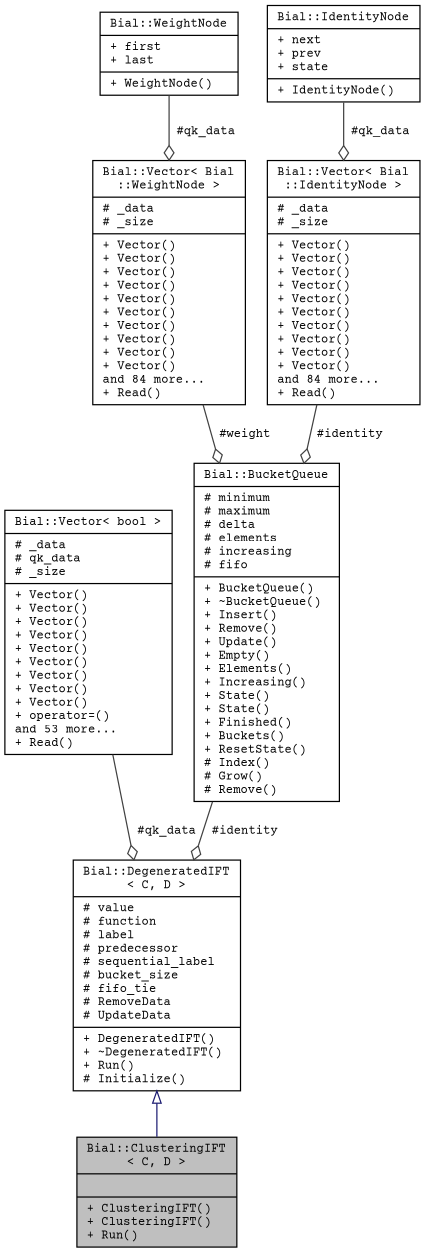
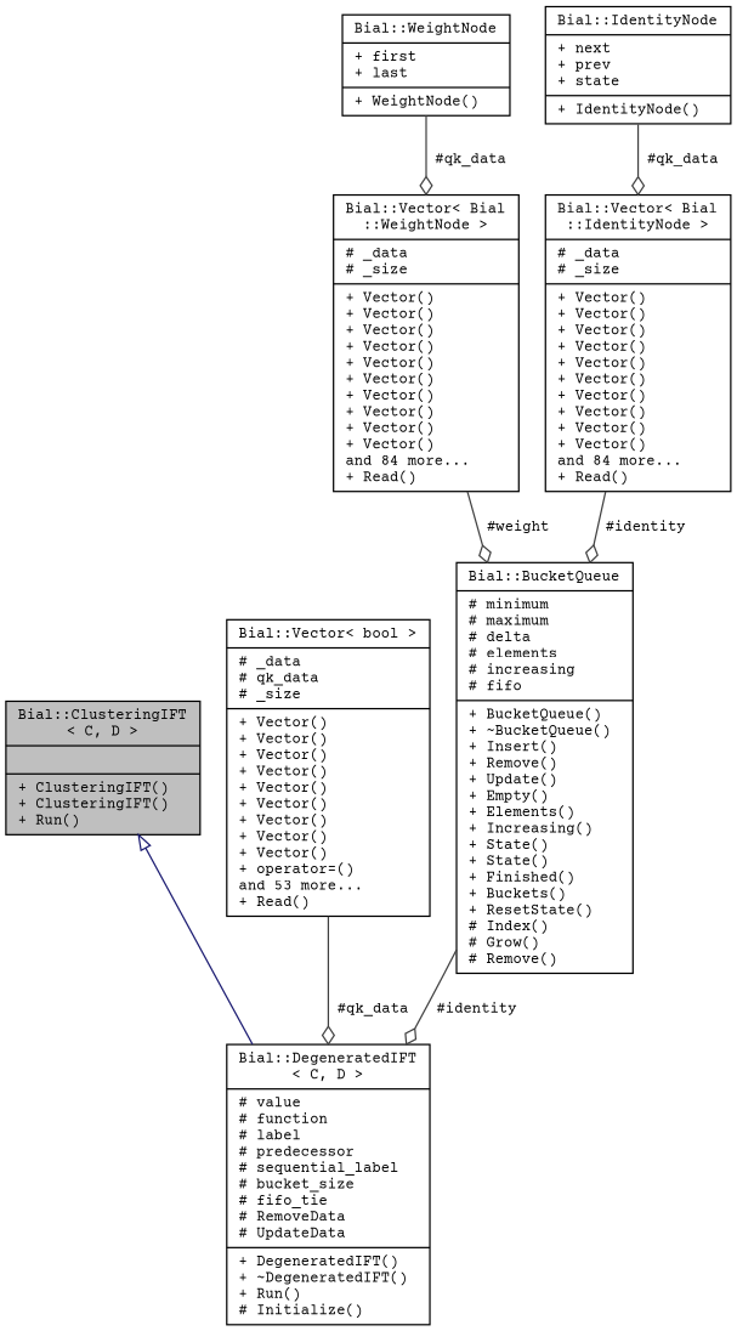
  digraph {
    fontname="Courier Prime"
    node [color=black fillcolor=white fontname="Courier Prime" fontsize=10 shape=record style=filled]
    edge [color=grey25 fontname="Courier Prime" fontsize=10 labelfontname=Helvetica labelfontsize=10 style=solid arrowhead=odiamond]
    n1 [fillcolor=grey75 fontcolor=black height=0.2 label="{Bial::ClusteringIFT\l\< C, D \>\n||+ ClusteringIFT()\l+ ClusteringIFT()\l+ Run()\l}" width=0.4]
    n2 [height=0.2 label="{Bial::DegeneratedIFT\l\< C, D \>\n|# value\l# function\l# label\l# predecessor\l# sequential_label\l# bucket_size\l# fifo_tie\l# RemoveData\l# UpdateData\l|+ DegeneratedIFT()\l+ ~DegeneratedIFT()\l+ Run()\l# Initialize()\l}" width=0.4]
    n3 [height=0.2 label="{Bial::Vector\< bool \>\n|# _data\l# qk_data\l# _size\l|+ Vector()\l+ Vector()\l+ Vector()\l+ Vector()\l+ Vector()\l+ Vector()\l+ Vector()\l+ Vector()\l+ Vector()\l+ operator=()\land 53 more...\l+ Read()\l}" width=0.4]
    n4 [height=0.2 label="{Bial::BucketQueue\n|# minimum\l# maximum\l# delta\l# elements\l# increasing\l# fifo\l|+ BucketQueue()\l+ ~BucketQueue()\l+ Insert()\l+ Remove()\l+ Update()\l+ Empty()\l+ Elements()\l+ Increasing()\l+ State()\l+ State()\l+ Finished()\l+ Buckets()\l+ ResetState()\l# Index()\l# Grow()\l# Remove()\l}" width=0.4]
    n5 [height=0.2 label="{Bial::Vector\< Bial\l::WeightNode \>\n|# _data\l# _size\l|+ Vector()\l+ Vector()\l+ Vector()\l+ Vector()\l+ Vector()\l+ Vector()\l+ Vector()\l+ Vector()\l+ Vector()\l+ Vector()\land 84 more...\l+ Read()\l}" width=0.4]
    n6 [height=0.2 label="{Bial::WeightNode\n|+ first\l+ last\l|+ WeightNode()\l}" width=0.4]
    n7 [height=0.2 label="{Bial::Vector\< Bial\l::IdentityNode \>\n|# _data\l# _size\l|+ Vector()\l+ Vector()\l+ Vector()\l+ Vector()\l+ Vector()\l+ Vector()\l+ Vector()\l+ Vector()\l+ Vector()\l+ Vector()\land 84 more...\l+ Read()\l}" width=0.4]
    n8 [height=0.2 label="{Bial::IdentityNode\n|+ next\l+ prev\l+ state\l|+ IdentityNode()\l}" width=0.4]
-   n2 -> n1 [arrowtail=onormal color=midnightblue dir=back arrowhead=""]
+   n1 -> n2 [arrowtail=onormal color=midnightblue dir=back arrowhead=""]
    n3 -> n2 [label=" #qk_data"]
    n4 -> n2 [label=" #identity"]
    n5 -> n4 [label=" #weight"]
    n6 -> n5 [label=" #qk_data"]
    n7 -> n4 [label=" #identity"]
    n8 -> n7 [label=" #qk_data"]
  }
